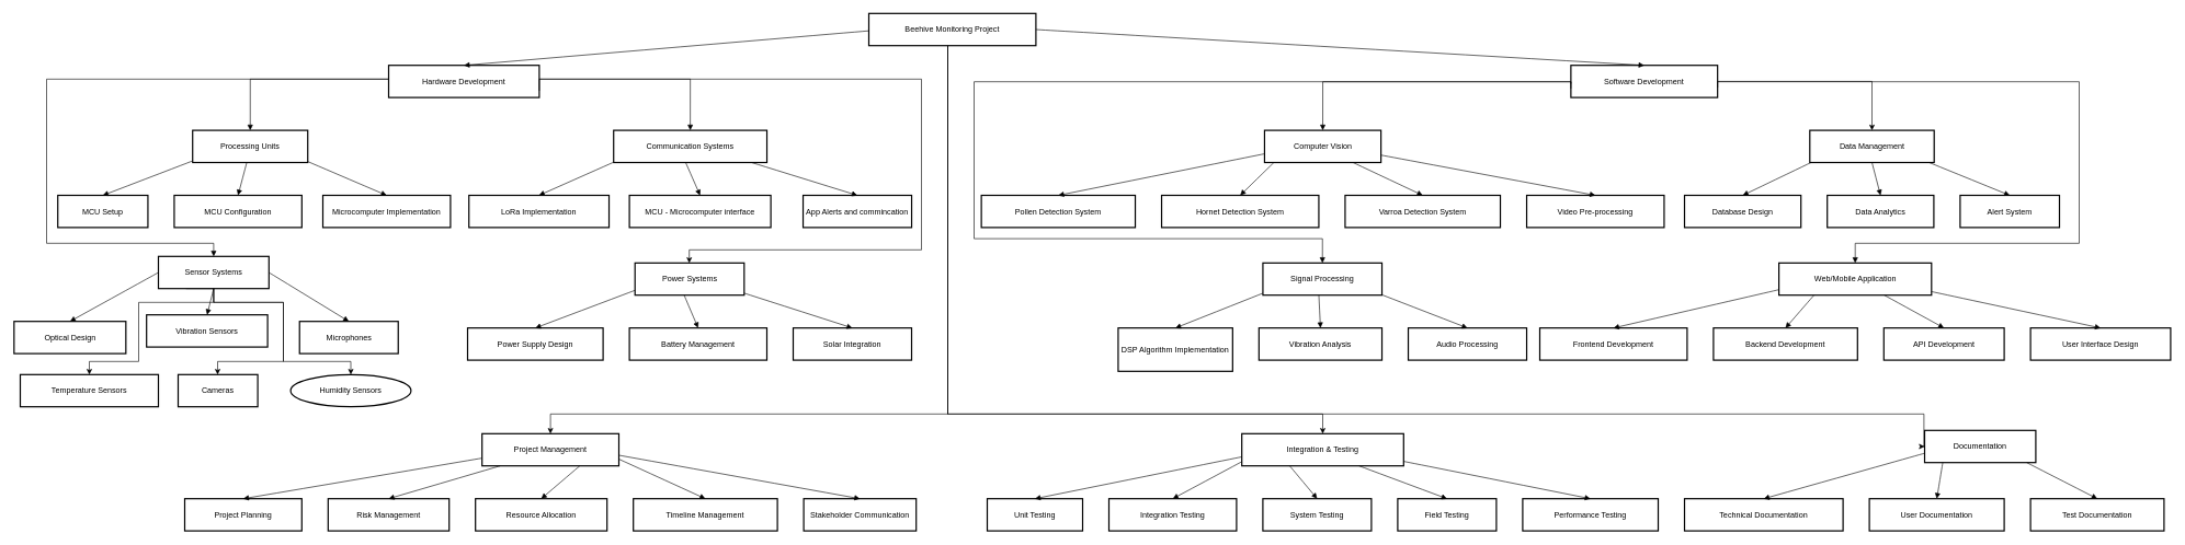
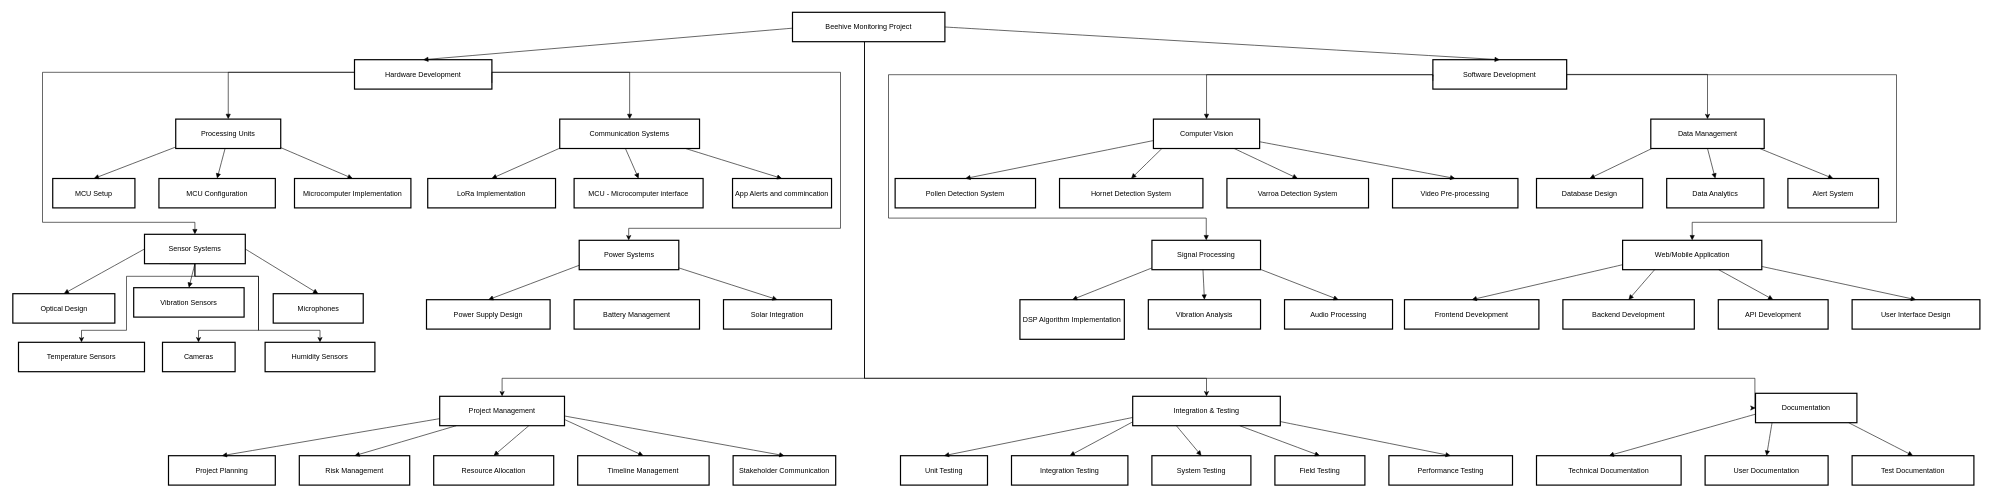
  <mxCell id="0" />
  <mxCell id="1" parent="0" />
  <mxCell id="2" style="edgeStyle=orthogonalEdgeStyle;rounded=0;orthogonalLoop=1;jettySize=auto;html=1;entryX=0.5;entryY=0;entryDx=0;entryDy=0;" edge="1" parent="1" source="5" target="6"><mxGeometry relative="1" as="geometry"><Array as="points"><mxPoint x="1440" y="630" /><mxPoint x="836" y="630" /></Array></mxGeometry></mxCell>
  <mxCell id="3" style="edgeStyle=orthogonalEdgeStyle;rounded=0;orthogonalLoop=1;jettySize=auto;html=1;entryX=0.5;entryY=0;entryDx=0;entryDy=0;" edge="1" parent="1" source="5" target="11"><mxGeometry relative="1" as="geometry"><Array as="points"><mxPoint x="1440" y="630" /><mxPoint x="2010" y="630" /></Array></mxGeometry></mxCell>
  <mxCell id="4" style="edgeStyle=orthogonalEdgeStyle;rounded=0;orthogonalLoop=1;jettySize=auto;html=1;" edge="1" parent="1" source="5" target="12"><mxGeometry relative="1" as="geometry"><Array as="points"><mxPoint x="1440" y="630" /><mxPoint x="2924" y="630" /></Array></mxGeometry></mxCell>
  <mxCell id="5" value="Beehive Monitoring Project" style="whiteSpace=wrap;strokeWidth=2;" vertex="1" parent="1"><mxGeometry x="1320" y="20" width="254" height="49" as="geometry" /></mxCell>
  <mxCell id="6" value="Project Management" style="whiteSpace=wrap;strokeWidth=2;" vertex="1" parent="1"><mxGeometry x="732" y="660" width="208" height="49" as="geometry" /></mxCell>
  <mxCell id="7" style="edgeStyle=orthogonalEdgeStyle;rounded=0;orthogonalLoop=1;jettySize=auto;html=1;" edge="1" parent="1" source="8" target="24"><mxGeometry relative="1" as="geometry"><Array as="points"><mxPoint x="1400" y="120" /><mxPoint x="1400" y="380" /><mxPoint x="1047" y="380" /></Array></mxGeometry></mxCell>
  <mxCell id="8" value="Hardware Development" style="whiteSpace=wrap;strokeWidth=2;" vertex="1" parent="1"><mxGeometry x="590" y="99" width="229" height="49" as="geometry" /></mxCell>
  <mxCell id="9" style="edgeStyle=orthogonalEdgeStyle;rounded=0;orthogonalLoop=1;jettySize=auto;html=1;entryX=0.5;entryY=0;entryDx=0;entryDy=0;" edge="1" parent="1" source="10" target="43"><mxGeometry relative="1" as="geometry" /></mxCell>
  <mxCell id="10" value="Software Development" style="whiteSpace=wrap;strokeWidth=2;" vertex="1" parent="1"><mxGeometry x="2387.3" y="99" width="223" height="49" as="geometry" /></mxCell>
  <mxCell id="11" value="Integration &amp; Testing" style="whiteSpace=wrap;strokeWidth=2;" vertex="1" parent="1"><mxGeometry x="1887" y="660" width="246" height="49" as="geometry" /></mxCell>
  <mxCell id="12" value="Documentation" style="whiteSpace=wrap;strokeWidth=2;" vertex="1" parent="1"><mxGeometry x="2925" y="655" width="169" height="49" as="geometry" /></mxCell>
  <mxCell id="13" value="Project Planning" style="whiteSpace=wrap;strokeWidth=2;" vertex="1" parent="1"><mxGeometry x="280" y="759" width="178" height="49" as="geometry" /></mxCell>
  <mxCell id="14" value="Risk Management" style="whiteSpace=wrap;strokeWidth=2;" vertex="1" parent="1"><mxGeometry x="498" y="759" width="184" height="49" as="geometry" /></mxCell>
  <mxCell id="15" value="Resource Allocation" style="whiteSpace=wrap;strokeWidth=2;" vertex="1" parent="1"><mxGeometry x="722" y="759" width="200" height="49" as="geometry" /></mxCell>
  <mxCell id="16" value="Timeline Management" style="whiteSpace=wrap;strokeWidth=2;" vertex="1" parent="1"><mxGeometry x="962" y="759" width="219" height="49" as="geometry" /></mxCell>
  <mxCell id="17" value="Stakeholder Communication" style="whiteSpace=wrap;strokeWidth=2;" vertex="1" parent="1"><mxGeometry x="1221" y="759" width="171" height="49" as="geometry" /></mxCell>
  <mxCell id="18" style="edgeStyle=orthogonalEdgeStyle;rounded=0;orthogonalLoop=1;jettySize=auto;html=1;exitX=0.5;exitY=1;exitDx=0;exitDy=0;" edge="1" parent="1" source="21" target="29"><mxGeometry relative="1" as="geometry"><Array as="points"><mxPoint x="324" y="460" /><mxPoint x="430" y="460" /><mxPoint x="430" y="550" /><mxPoint x="330" y="550" /></Array></mxGeometry></mxCell>
  <mxCell id="19" style="edgeStyle=orthogonalEdgeStyle;rounded=0;orthogonalLoop=1;jettySize=auto;html=1;entryX=0.5;entryY=0;entryDx=0;entryDy=0;" edge="1" parent="1" source="21" target="30"><mxGeometry relative="1" as="geometry"><Array as="points"><mxPoint x="324" y="460" /><mxPoint x="430" y="460" /><mxPoint x="430" y="550" /><mxPoint x="533" y="550" /></Array></mxGeometry></mxCell>
  <mxCell id="20" style="edgeStyle=orthogonalEdgeStyle;rounded=0;orthogonalLoop=1;jettySize=auto;html=1;exitX=0.25;exitY=1;exitDx=0;exitDy=0;" edge="1" parent="1" source="21" target="25"><mxGeometry relative="1" as="geometry"><Array as="points"><mxPoint x="324" y="439" /><mxPoint x="324" y="460" /><mxPoint x="210" y="460" /><mxPoint x="210" y="550" /><mxPoint x="135" y="550" /></Array></mxGeometry></mxCell>
  <mxCell id="21" value="Sensor Systems" style="whiteSpace=wrap;strokeWidth=2;" vertex="1" parent="1"><mxGeometry x="240" y="390" width="168" height="49" as="geometry" /></mxCell>
  <mxCell id="22" value="Processing Units" style="whiteSpace=wrap;strokeWidth=2;" vertex="1" parent="1"><mxGeometry x="292.05" y="198" width="175" height="49" as="geometry" /></mxCell>
  <mxCell id="23" value="Communication Systems" style="whiteSpace=wrap;strokeWidth=2;" vertex="1" parent="1"><mxGeometry x="932.05" y="198" width="233" height="49" as="geometry" /></mxCell>
  <mxCell id="24" value="Power Systems" style="whiteSpace=wrap;strokeWidth=2;" vertex="1" parent="1"><mxGeometry x="964.5" y="400" width="166" height="49" as="geometry" /></mxCell>
  <mxCell id="25" value="Temperature Sensors" style="whiteSpace=wrap;strokeWidth=2;" vertex="1" parent="1"><mxGeometry x="30" y="570" width="210" height="49" as="geometry" /></mxCell>
  <mxCell id="26" value="Optical Design" style="whiteSpace=wrap;strokeWidth=2;" vertex="1" parent="1"><mxGeometry x="20.55" y="489" width="170" height="49" as="geometry" /></mxCell>
  <mxCell id="27" value="Vibration Sensors" style="whiteSpace=wrap;strokeWidth=2;" vertex="1" parent="1"><mxGeometry x="222" y="479" width="184" height="49" as="geometry" /></mxCell>
  <mxCell id="28" value="Microphones" style="whiteSpace=wrap;strokeWidth=2;" vertex="1" parent="1"><mxGeometry x="454.55" y="489" width="150" height="49" as="geometry" /></mxCell>
  <mxCell id="29" value="Cameras" style="whiteSpace=wrap;strokeWidth=2;" vertex="1" parent="1"><mxGeometry x="270" y="570" width="121" height="49" as="geometry" /></mxCell>
- <mxCell id="30" value="Humidity Sensors" style="ellipse;whiteSpace=wrap;strokeWidth=2;" vertex="1" parent="1"><mxGeometry x="441" y="570" width="183" height="49" as="geometry" /></mxCell>
+ <mxCell id="30" value="Humidity Sensors" style="whiteSpace=wrap;strokeWidth=2;" vertex="1" parent="1"><mxGeometry x="441" y="570" width="183" height="49" as="geometry" /></mxCell>
  <mxCell id="31" value="MCU Setup" style="whiteSpace=wrap;strokeWidth=2;" vertex="1" parent="1"><mxGeometry x="87.05" y="297" width="137" height="49" as="geometry" /></mxCell>
  <mxCell id="32" value="MCU Configuration" style="whiteSpace=wrap;strokeWidth=2;" vertex="1" parent="1"><mxGeometry x="264.05" y="297" width="194" height="49" as="geometry" /></mxCell>
  <mxCell id="33" value="Microcomputer Implementation" style="whiteSpace=wrap;strokeWidth=2;" vertex="1" parent="1"><mxGeometry x="490" y="297" width="194" height="49" as="geometry" /></mxCell>
  <mxCell id="34" value="LoRa Implementation" style="whiteSpace=wrap;strokeWidth=2;" vertex="1" parent="1"><mxGeometry x="712.05" y="297" width="213" height="49" as="geometry" /></mxCell>
  <mxCell id="35" value="MCU - Microcomputer interface" style="whiteSpace=wrap;strokeWidth=2;" vertex="1" parent="1"><mxGeometry x="956" y="297" width="215" height="49" as="geometry" /></mxCell>
  <mxCell id="36" value="App Alerts and commincation" style="whiteSpace=wrap;strokeWidth=2;" vertex="1" parent="1"><mxGeometry x="1220.05" y="297" width="165" height="49" as="geometry" /></mxCell>
  <mxCell id="37" value="Power Supply Design" style="whiteSpace=wrap;strokeWidth=2;" vertex="1" parent="1"><mxGeometry x="710" y="499" width="206" height="49" as="geometry" /></mxCell>
  <mxCell id="38" value="Battery Management" style="whiteSpace=wrap;strokeWidth=2;" vertex="1" parent="1"><mxGeometry x="956" y="499" width="209" height="49" as="geometry" /></mxCell>
  <mxCell id="39" value="Solar Integration" style="whiteSpace=wrap;strokeWidth=2;" vertex="1" parent="1"><mxGeometry x="1205" y="499" width="180" height="49" as="geometry" /></mxCell>
  <mxCell id="40" value="Signal Processing" style="whiteSpace=wrap;strokeWidth=2;" vertex="1" parent="1"><mxGeometry x="1919.05" y="400" width="181" height="49" as="geometry" /></mxCell>
  <mxCell id="41" value="Computer Vision" style="whiteSpace=wrap;strokeWidth=2;" vertex="1" parent="1"><mxGeometry x="1921.55" y="198" width="177" height="49" as="geometry" /></mxCell>
  <mxCell id="42" value="Web/Mobile Application" style="whiteSpace=wrap;strokeWidth=2;" vertex="1" parent="1"><mxGeometry x="2703.5" y="400" width="232" height="49" as="geometry" /></mxCell>
  <mxCell id="43" value="Data Management" style="whiteSpace=wrap;strokeWidth=2;" vertex="1" parent="1"><mxGeometry x="2750.5" y="198" width="189" height="49" as="geometry" /></mxCell>
  <mxCell id="44" value="DSP Algorithm Implementation" style="whiteSpace=wrap;strokeWidth=2;" vertex="1" parent="1"><mxGeometry x="1699.05" y="499" width="174" height="66" as="geometry" /></mxCell>
  <mxCell id="45" value="Vibration Analysis" style="whiteSpace=wrap;strokeWidth=2;" vertex="1" parent="1"><mxGeometry x="1913.05" y="499" width="187" height="49" as="geometry" /></mxCell>
  <mxCell id="46" value="Audio Processing" style="whiteSpace=wrap;strokeWidth=2;" vertex="1" parent="1"><mxGeometry x="2140.05" y="499" width="180" height="49" as="geometry" /></mxCell>
  <mxCell id="47" value="Pollen Detection System" style="whiteSpace=wrap;strokeWidth=2;" vertex="1" parent="1"><mxGeometry x="1491.05" y="297" width="234" height="49" as="geometry" /></mxCell>
  <mxCell id="48" value="Hornet Detection System" style="whiteSpace=wrap;strokeWidth=2;" vertex="1" parent="1"><mxGeometry x="1765.05" y="297" width="239" height="49" as="geometry" /></mxCell>
  <mxCell id="49" value="Varroa Detection System" style="whiteSpace=wrap;strokeWidth=2;" vertex="1" parent="1"><mxGeometry x="2044.05" y="297" width="236" height="49" as="geometry" /></mxCell>
  <mxCell id="50" value="Video Pre-processing" style="whiteSpace=wrap;strokeWidth=2;" vertex="1" parent="1"><mxGeometry x="2320.05" y="297" width="209" height="49" as="geometry" /></mxCell>
  <mxCell id="51" value="Frontend Development" style="whiteSpace=wrap;strokeWidth=2;" vertex="1" parent="1"><mxGeometry x="2340" y="499" width="224" height="49" as="geometry" /></mxCell>
  <mxCell id="52" value="Backend Development" style="whiteSpace=wrap;strokeWidth=2;" vertex="1" parent="1"><mxGeometry x="2604" y="499" width="219" height="49" as="geometry" /></mxCell>
  <mxCell id="53" value="API Development" style="whiteSpace=wrap;strokeWidth=2;" vertex="1" parent="1"><mxGeometry x="2863" y="499" width="183" height="49" as="geometry" /></mxCell>
  <mxCell id="54" value="User Interface Design" style="whiteSpace=wrap;strokeWidth=2;" vertex="1" parent="1"><mxGeometry x="3086" y="499" width="213" height="49" as="geometry" /></mxCell>
  <mxCell id="55" value="Database Design" style="whiteSpace=wrap;strokeWidth=2;" vertex="1" parent="1"><mxGeometry x="2560" y="297" width="177" height="49" as="geometry" /></mxCell>
  <mxCell id="56" value="Data Analytics" style="whiteSpace=wrap;strokeWidth=2;" vertex="1" parent="1"><mxGeometry x="2777" y="297" width="162" height="49" as="geometry" /></mxCell>
  <mxCell id="57" value="Alert System" style="whiteSpace=wrap;strokeWidth=2;" vertex="1" parent="1"><mxGeometry x="2979" y="297" width="151" height="49" as="geometry" /></mxCell>
  <mxCell id="58" value="Unit Testing" style="whiteSpace=wrap;strokeWidth=2;" vertex="1" parent="1"><mxGeometry x="1500" y="759" width="145" height="49" as="geometry" /></mxCell>
  <mxCell id="59" value="Integration Testing" style="whiteSpace=wrap;strokeWidth=2;" vertex="1" parent="1"><mxGeometry x="1685" y="759" width="194" height="49" as="geometry" /></mxCell>
  <mxCell id="60" value="System Testing" style="whiteSpace=wrap;strokeWidth=2;" vertex="1" parent="1"><mxGeometry x="1919" y="759" width="165" height="49" as="geometry" /></mxCell>
  <mxCell id="61" value="Field Testing" style="whiteSpace=wrap;strokeWidth=2;" vertex="1" parent="1"><mxGeometry x="2124" y="759" width="150" height="49" as="geometry" /></mxCell>
  <mxCell id="62" value="Performance Testing" style="whiteSpace=wrap;strokeWidth=2;" vertex="1" parent="1"><mxGeometry x="2314" y="759" width="206" height="49" as="geometry" /></mxCell>
  <mxCell id="63" value="Technical Documentation" style="whiteSpace=wrap;strokeWidth=2;" vertex="1" parent="1"><mxGeometry x="2560" y="759" width="241" height="49" as="geometry" /></mxCell>
  <mxCell id="64" value="User Documentation" style="whiteSpace=wrap;strokeWidth=2;" vertex="1" parent="1"><mxGeometry x="2841" y="759" width="205" height="49" as="geometry" /></mxCell>
  <mxCell id="65" value="Test Documentation" style="whiteSpace=wrap;strokeWidth=2;" vertex="1" parent="1"><mxGeometry x="3086" y="759" width="203" height="49" as="geometry" /></mxCell>
  <mxCell id="66" value="" style="curved=1;startArrow=none;endArrow=block;exitX=0;exitY=0.54;entryX=0.5;entryY=-0.01;rounded=0;" edge="1" parent="1" source="5" target="8"><mxGeometry relative="1" as="geometry" /></mxCell>
  <mxCell id="67" value="" style="curved=1;startArrow=none;endArrow=block;exitX=1;exitY=0.5;entryX=0.5;entryY=-0.01;rounded=0;exitDx=0;exitDy=0;" edge="1" parent="1" source="5" target="10"><mxGeometry relative="1" as="geometry" /></mxCell>
  <mxCell id="68" value="" style="curved=1;startArrow=none;endArrow=block;exitX=0;exitY=0.76;entryX=0.5;entryY=0;rounded=0;" edge="1" parent="1" source="6" target="13"><mxGeometry relative="1" as="geometry" /></mxCell>
  <mxCell id="69" value="" style="curved=1;startArrow=none;endArrow=block;exitX=0.14;exitY=0.99;entryX=0.5;entryY=0;rounded=0;" edge="1" parent="1" source="6" target="14"><mxGeometry relative="1" as="geometry" /></mxCell>
  <mxCell id="70" value="" style="curved=1;startArrow=none;endArrow=block;exitX=0.71;exitY=0.99;entryX=0.5;entryY=0;rounded=0;" edge="1" parent="1" source="6" target="15"><mxGeometry relative="1" as="geometry" /></mxCell>
  <mxCell id="71" value="" style="curved=1;startArrow=none;endArrow=block;exitX=1;exitY=0.79;entryX=0.5;entryY=0;rounded=0;" edge="1" parent="1" source="6" target="16"><mxGeometry relative="1" as="geometry" /></mxCell>
  <mxCell id="72" value="" style="curved=1;startArrow=none;endArrow=block;exitX=1;exitY=0.67;entryX=0.5;entryY=0.01;rounded=0;" edge="1" parent="1" source="6" target="17"><mxGeometry relative="1" as="geometry" /></mxCell>
  <mxCell id="73" value="" style="startArrow=none;endArrow=block;exitX=0;exitY=0.59;entryX=0.5;entryY=0;rounded=0;edgeStyle=orthogonalEdgeStyle;" edge="1" parent="1" source="8" target="21"><mxGeometry relative="1" as="geometry"><Array as="points"><mxPoint x="590" y="120" /><mxPoint x="70" y="120" /><mxPoint x="70" y="370" /><mxPoint x="324" y="370" /></Array></mxGeometry></mxCell>
  <mxCell id="74" value="" style="startArrow=none;endArrow=block;exitX=0;exitY=0.81;entryX=0.5;entryY=0;rounded=0;edgeStyle=orthogonalEdgeStyle;" edge="1" parent="1" source="8" target="22"><mxGeometry relative="1" as="geometry"><Array as="points"><mxPoint x="590" y="120" /><mxPoint x="380" y="120" /></Array></mxGeometry></mxCell>
  <mxCell id="75" value="" style="startArrow=none;endArrow=block;exitX=1;exitY=0.79;entryX=0.5;entryY=0;rounded=0;edgeStyle=orthogonalEdgeStyle;" edge="1" parent="1" source="8" target="23"><mxGeometry relative="1" as="geometry"><Array as="points"><mxPoint x="819" y="120" /><mxPoint x="1049" y="120" /></Array></mxGeometry></mxCell>
  <mxCell id="76" value="" style="curved=1;startArrow=none;endArrow=block;exitX=0;exitY=0.5;entryX=0.5;entryY=0.01;rounded=0;exitDx=0;exitDy=0;" edge="1" parent="1" source="21" target="26"><mxGeometry relative="1" as="geometry" /></mxCell>
  <mxCell id="77" value="" style="curved=1;startArrow=none;endArrow=block;exitX=0.5;exitY=1;entryX=0.5;entryY=0.01;rounded=0;exitDx=0;exitDy=0;" edge="1" parent="1" source="21" target="27"><mxGeometry relative="1" as="geometry" /></mxCell>
  <mxCell id="78" value="" style="curved=1;startArrow=none;endArrow=block;exitX=1;exitY=0.5;entryX=0.5;entryY=0.01;rounded=0;exitDx=0;exitDy=0;" edge="1" parent="1" source="21" target="28"><mxGeometry relative="1" as="geometry" /></mxCell>
  <mxCell id="79" value="" style="curved=1;startArrow=none;endArrow=block;exitX=0;exitY=0.95;entryX=0.5;entryY=0.01;rounded=0;" edge="1" parent="1" source="22" target="31"><mxGeometry relative="1" as="geometry" /></mxCell>
  <mxCell id="80" value="" style="curved=1;startArrow=none;endArrow=block;exitX=0.47;exitY=1;entryX=0.5;entryY=0.01;rounded=0;" edge="1" parent="1" source="22" target="32"><mxGeometry relative="1" as="geometry" /></mxCell>
  <mxCell id="81" value="" style="curved=1;startArrow=none;endArrow=block;exitX=1;exitY=0.97;entryX=0.5;entryY=-0.01;rounded=0;" edge="1" parent="1" source="22" target="33"><mxGeometry relative="1" as="geometry" /></mxCell>
  <mxCell id="82" value="" style="curved=1;startArrow=none;endArrow=block;exitX=0;exitY=0.99;entryX=0.5;entryY=0.01;rounded=0;" edge="1" parent="1" source="23" target="34"><mxGeometry relative="1" as="geometry" /></mxCell>
  <mxCell id="83" value="" style="curved=1;startArrow=none;endArrow=block;exitX=0.47;exitY=1;entryX=0.5;entryY=-0.01;rounded=0;" edge="1" parent="1" source="23" target="35"><mxGeometry relative="1" as="geometry" /></mxCell>
  <mxCell id="84" value="" style="curved=1;startArrow=none;endArrow=block;exitX=0.9;exitY=1;entryX=0.5;entryY=-0.01;rounded=0;" edge="1" parent="1" source="23" target="36"><mxGeometry relative="1" as="geometry" /></mxCell>
  <mxCell id="85" value="" style="curved=1;startArrow=none;endArrow=block;exitX=0;exitY=0.85;entryX=0.5;entryY=0.01;rounded=0;" edge="1" parent="1" source="24" target="37"><mxGeometry relative="1" as="geometry" /></mxCell>
- <mxCell id="86" value="" style="curved=1;startArrow=none;endArrow=block;exitX=0.45;exitY=1;entryX=0.5;entryY=0.01;rounded=0;" edge="1" parent="1" source="24" target="38"><mxGeometry relative="1" as="geometry" /></mxCell>
  <mxCell id="87" value="" style="curved=1;startArrow=none;endArrow=block;exitX=0.99;exitY=0.93;entryX=0.5;entryY=0.01;rounded=0;" edge="1" parent="1" source="24" target="39"><mxGeometry relative="1" as="geometry" /></mxCell>
  <mxCell id="88" value="" style="startArrow=none;endArrow=block;exitX=0;exitY=0.57;entryX=0.5;entryY=0;rounded=0;edgeStyle=orthogonalEdgeStyle;" edge="1" parent="1" source="10" target="40"><mxGeometry relative="1" as="geometry"><Array as="points"><mxPoint x="2387" y="124" /><mxPoint x="1480" y="124" /><mxPoint x="1480" y="363" /><mxPoint x="2010" y="363" /></Array></mxGeometry></mxCell>
  <mxCell id="89" value="" style="startArrow=none;endArrow=block;exitX=0;exitY=0.72;entryX=0.5;entryY=0;rounded=0;edgeStyle=orthogonalEdgeStyle;" edge="1" parent="1" source="10" target="41"><mxGeometry relative="1" as="geometry"><Array as="points"><mxPoint x="2387" y="124" /><mxPoint x="2010" y="124" /></Array></mxGeometry></mxCell>
  <mxCell id="90" value="" style="startArrow=none;endArrow=block;exitX=1;exitY=0.69;entryX=0.5;entryY=0;rounded=0;edgeStyle=orthogonalEdgeStyle;" edge="1" parent="1" source="10" target="42"><mxGeometry relative="1" as="geometry"><Array as="points"><mxPoint x="2610" y="124" /><mxPoint x="3160" y="124" /><mxPoint x="3160" y="370" /><mxPoint x="2819" y="370" /></Array></mxGeometry></mxCell>
  <mxCell id="91" value="" style="curved=1;startArrow=none;endArrow=block;exitX=0;exitY=0.94;entryX=0.5;entryY=-0.01;rounded=0;" edge="1" parent="1" source="40" target="44"><mxGeometry relative="1" as="geometry" /></mxCell>
  <mxCell id="92" value="" style="curved=1;startArrow=none;endArrow=block;exitX=0.47;exitY=1;entryX=0.5;entryY=0.01;rounded=0;" edge="1" parent="1" source="40" target="45"><mxGeometry relative="1" as="geometry" /></mxCell>
  <mxCell id="93" value="" style="curved=1;startArrow=none;endArrow=block;exitX=1;exitY=0.99;entryX=0.5;entryY=0.01;rounded=0;" edge="1" parent="1" source="40" target="46"><mxGeometry relative="1" as="geometry" /></mxCell>
  <mxCell id="94" value="" style="curved=1;startArrow=none;endArrow=block;exitX=0;exitY=0.73;entryX=0.5;entryY=0.01;rounded=0;" edge="1" parent="1" source="41" target="47"><mxGeometry relative="1" as="geometry" /></mxCell>
  <mxCell id="95" value="" style="curved=1;startArrow=none;endArrow=block;exitX=0.08;exitY=1;entryX=0.5;entryY=0.01;rounded=0;" edge="1" parent="1" source="41" target="48"><mxGeometry relative="1" as="geometry" /></mxCell>
  <mxCell id="96" value="" style="curved=1;startArrow=none;endArrow=block;exitX=0.76;exitY=1;entryX=0.5;entryY=0.01;rounded=0;" edge="1" parent="1" source="41" target="49"><mxGeometry relative="1" as="geometry" /></mxCell>
  <mxCell id="97" value="" style="curved=1;startArrow=none;endArrow=block;exitX=1;exitY=0.77;entryX=0.5;entryY=0.01;rounded=0;" edge="1" parent="1" source="41" target="50"><mxGeometry relative="1" as="geometry" /></mxCell>
  <mxCell id="98" value="" style="curved=1;startArrow=none;endArrow=block;exitX=0;exitY=0.83;entryX=0.5;entryY=0.01;rounded=0;" edge="1" parent="1" source="42" target="51"><mxGeometry relative="1" as="geometry" /></mxCell>
  <mxCell id="99" value="" style="curved=1;startArrow=none;endArrow=block;exitX=0.23;exitY=1;entryX=0.5;entryY=0.01;rounded=0;" edge="1" parent="1" source="42" target="52"><mxGeometry relative="1" as="geometry" /></mxCell>
  <mxCell id="100" value="" style="curved=1;startArrow=none;endArrow=block;exitX=0.69;exitY=1;entryX=0.5;entryY=0.01;rounded=0;" edge="1" parent="1" source="42" target="53"><mxGeometry relative="1" as="geometry" /></mxCell>
  <mxCell id="101" value="" style="curved=1;startArrow=none;endArrow=block;exitX=1;exitY=0.89;entryX=0.5;entryY=0.01;rounded=0;" edge="1" parent="1" source="42" target="54"><mxGeometry relative="1" as="geometry" /></mxCell>
  <mxCell id="102" value="" style="curved=1;startArrow=none;endArrow=block;exitX=0.01;exitY=1;entryX=0.5;entryY=0.01;rounded=0;" edge="1" parent="1" source="43" target="55"><mxGeometry relative="1" as="geometry" /></mxCell>
  <mxCell id="103" value="" style="curved=1;startArrow=none;endArrow=block;exitX=0.5;exitY=1;entryX=0.5;entryY=0.01;rounded=0;" edge="1" parent="1" source="43" target="56"><mxGeometry relative="1" as="geometry" /></mxCell>
  <mxCell id="104" value="" style="curved=1;startArrow=none;endArrow=block;exitX=0.96;exitY=1;entryX=0.5;entryY=0.01;rounded=0;" edge="1" parent="1" source="43" target="57"><mxGeometry relative="1" as="geometry" /></mxCell>
  <mxCell id="105" value="" style="curved=1;startArrow=none;endArrow=block;exitX=0;exitY=0.72;entryX=0.5;entryY=0;rounded=0;" edge="1" parent="1" source="11" target="58"><mxGeometry relative="1" as="geometry" /></mxCell>
  <mxCell id="106" value="" style="curved=1;startArrow=none;endArrow=block;exitX=0;exitY=0.87;entryX=0.5;entryY=0;rounded=0;" edge="1" parent="1" source="11" target="59"><mxGeometry relative="1" as="geometry" /></mxCell>
  <mxCell id="107" value="" style="curved=1;startArrow=none;endArrow=block;exitX=0.3;exitY=0.99;entryX=0.5;entryY=0;rounded=0;" edge="1" parent="1" source="11" target="60"><mxGeometry relative="1" as="geometry" /></mxCell>
  <mxCell id="108" value="" style="curved=1;startArrow=none;endArrow=block;exitX=0.72;exitY=0.99;entryX=0.5;entryY=0;rounded=0;" edge="1" parent="1" source="11" target="61"><mxGeometry relative="1" as="geometry" /></mxCell>
  <mxCell id="109" value="" style="curved=1;startArrow=none;endArrow=block;exitX=1;exitY=0.86;entryX=0.5;entryY=0;rounded=0;" edge="1" parent="1" source="11" target="62"><mxGeometry relative="1" as="geometry" /></mxCell>
  <mxCell id="110" value="" style="curved=1;startArrow=none;endArrow=block;exitX=0;exitY=0.71;entryX=0.5;entryY=0;rounded=0;" edge="1" parent="1" source="12" target="63"><mxGeometry relative="1" as="geometry" /></mxCell>
  <mxCell id="111" value="" style="curved=1;startArrow=none;endArrow=block;exitX=0.17;exitY=0.99;entryX=0.5;entryY=0;rounded=0;" edge="1" parent="1" source="12" target="64"><mxGeometry relative="1" as="geometry" /></mxCell>
  <mxCell id="112" value="" style="curved=1;startArrow=none;endArrow=block;exitX=0.91;exitY=0.99;entryX=0.5;entryY=0;rounded=0;" edge="1" parent="1" source="12" target="65"><mxGeometry relative="1" as="geometry" /></mxCell>
